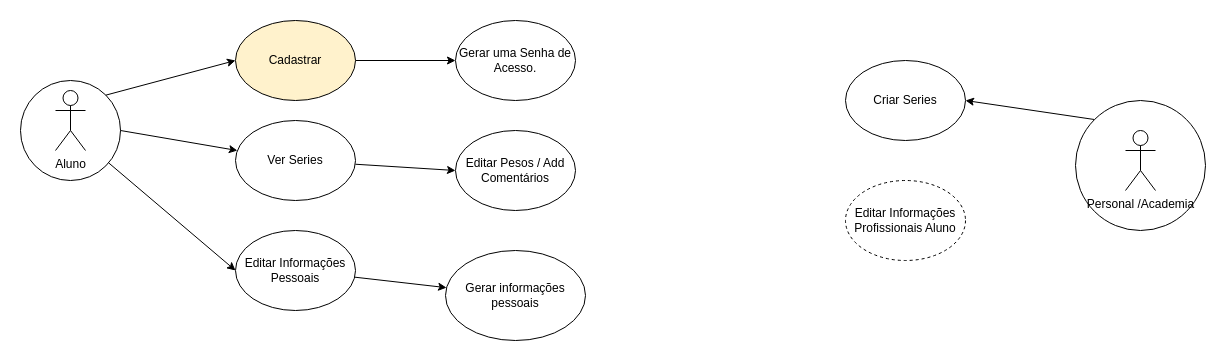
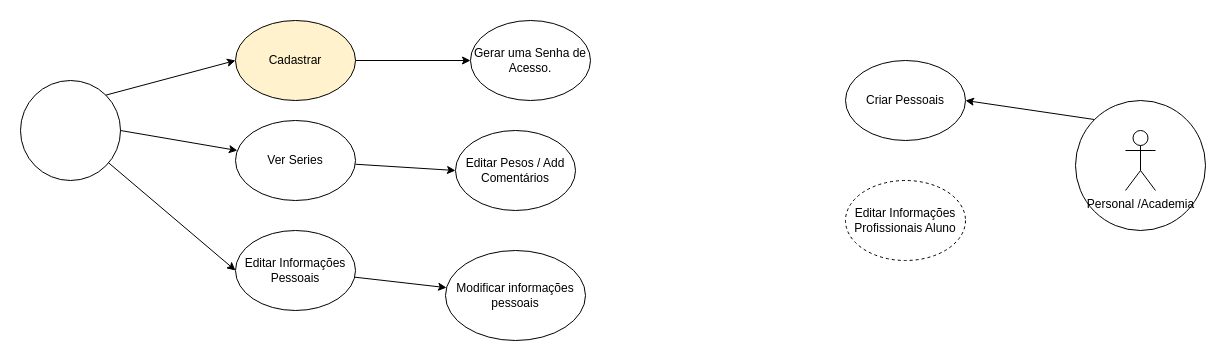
  <mxCell id="0" />
  <mxCell id="1" parent="0" />
  <mxCell id="2" style="edgeStyle=none;html=1;exitX=0;exitY=0;exitDx=0;exitDy=0;entryX=1;entryY=0.5;entryDx=0;entryDy=0;" edge="1" parent="1" source="3" target="19"><mxGeometry relative="1" as="geometry" /></mxCell>
  <mxCell id="3" value="" style="ellipse;whiteSpace=wrap;html=1;aspect=fixed;" vertex="1" parent="1"><mxGeometry x="1075" y="100" width="130" height="130" as="geometry" /></mxCell>
  <mxCell id="4" value="" style="ellipse;whiteSpace=wrap;html=1;aspect=fixed;" parent="1" vertex="1"><mxGeometry x="20" y="80" width="100" height="100" as="geometry" /></mxCell>
  <mxCell id="5" style="edgeStyle=none;html=1;exitX=1;exitY=0;exitDx=0;exitDy=0;entryX=0;entryY=0.5;entryDx=0;entryDy=0;" parent="1" source="4" target="11" edge="1"><mxGeometry relative="1" as="geometry" /></mxCell>
  <mxCell id="6" style="edgeStyle=none;html=1;exitX=1;exitY=0.5;exitDx=0;exitDy=0;" parent="1" source="4" target="13" edge="1"><mxGeometry relative="1" as="geometry" /></mxCell>
  <mxCell id="7" style="edgeStyle=none;html=1;entryX=0;entryY=0.5;entryDx=0;entryDy=0;" parent="1" source="4" target="15" edge="1"><mxGeometry relative="1" as="geometry" /></mxCell>
  <mxCell id="8" value="Personal /Academia&lt;br&gt;" style="shape=umlActor;verticalLabelPosition=bottom;verticalAlign=top;html=1;outlineConnect=0;" parent="1" vertex="1"><mxGeometry x="1125" y="130" width="30" height="60" as="geometry" /></mxCell>
- <mxCell id="9" value="Aluno&lt;br&gt;" style="shape=umlActor;verticalLabelPosition=bottom;verticalAlign=top;html=1;outlineConnect=0;" parent="1" vertex="1"><mxGeometry x="55" y="90" width="30" height="60" as="geometry" /></mxCell>
  <mxCell id="10" style="edgeStyle=none;html=1;exitX=1;exitY=0.5;exitDx=0;exitDy=0;entryX=0;entryY=0.5;entryDx=0;entryDy=0;" parent="1" source="11" target="16" edge="1"><mxGeometry relative="1" as="geometry" /></mxCell>
  <mxCell id="11" value="Cadastrar" style="ellipse;whiteSpace=wrap;html=1;fillColor=#fff2cc;" parent="1" vertex="1"><mxGeometry x="235" y="20" width="120" height="80" as="geometry" /></mxCell>
  <mxCell id="12" style="edgeStyle=none;html=1;entryX=0;entryY=0.5;entryDx=0;entryDy=0;" parent="1" source="13" target="17" edge="1"><mxGeometry relative="1" as="geometry" /></mxCell>
  <mxCell id="13" value="Ver Series&lt;br&gt;" style="ellipse;whiteSpace=wrap;html=1;" parent="1" vertex="1"><mxGeometry x="235" y="120" width="120" height="80" as="geometry" /></mxCell>
  <mxCell id="14" value="" style="edgeStyle=none;html=1;" parent="1" source="15" target="18" edge="1"><mxGeometry relative="1" as="geometry" /></mxCell>
  <mxCell id="15" value="Editar Informações Pessoais&lt;br&gt;" style="ellipse;whiteSpace=wrap;html=1;" parent="1" vertex="1"><mxGeometry x="235" y="230" width="120" height="80" as="geometry" /></mxCell>
- <mxCell id="16" value="Gerar uma Senha de Acesso." style="ellipse;whiteSpace=wrap;html=1;" parent="1" vertex="1"><mxGeometry x="455" y="20" width="120" height="80" as="geometry" /></mxCell>
+ <mxCell id="16" value="Gerar uma Senha de Acesso." style="ellipse;whiteSpace=wrap;html=1;" parent="1" vertex="1"><mxGeometry x="470" y="20" width="120" height="80" as="geometry" /></mxCell>
  <mxCell id="17" value="Editar Pesos / Add Comentários" style="ellipse;whiteSpace=wrap;html=1;" parent="1" vertex="1"><mxGeometry x="455" y="130" width="120" height="80" as="geometry" /></mxCell>
- <mxCell id="18" value="Gerar informações pessoais" style="ellipse;whiteSpace=wrap;html=1;" parent="1" vertex="1"><mxGeometry x="445" y="250" width="140" height="90" as="geometry" /></mxCell>
- <mxCell id="19" value="Criar Series" style="ellipse;whiteSpace=wrap;html=1;" vertex="1" parent="1"><mxGeometry x="845" y="60" width="120" height="80" as="geometry" /></mxCell>
+ <mxCell id="18" value="Modificar informações pessoais" style="ellipse;whiteSpace=wrap;html=1;" parent="1" vertex="1"><mxGeometry x="445" y="250" width="140" height="90" as="geometry" /></mxCell>
+ <mxCell id="19" value="Criar Pessoais" style="ellipse;whiteSpace=wrap;html=1;" vertex="1" parent="1"><mxGeometry x="845" y="60" width="120" height="80" as="geometry" /></mxCell>
  <mxCell id="20" value="Editar Informações Profissionais Aluno" style="ellipse;whiteSpace=wrap;html=1;dashed=1;" vertex="1" parent="1"><mxGeometry x="845" y="180" width="120" height="80" as="geometry" /></mxCell>
